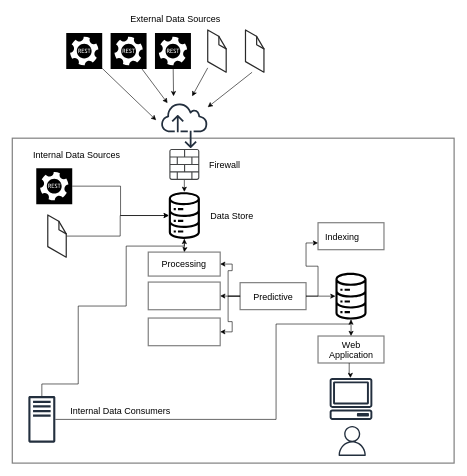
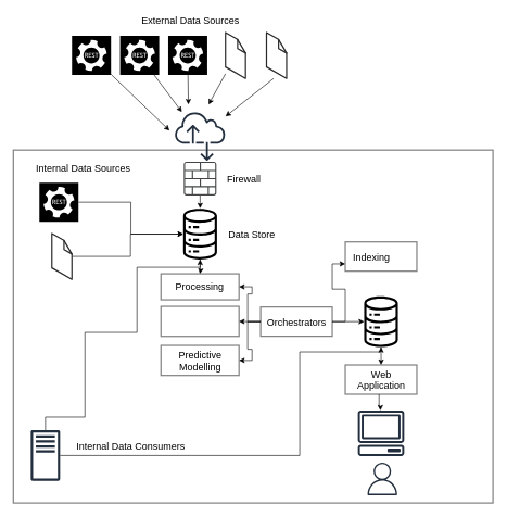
  <mxCell id="0" />
  <mxCell id="1" parent="0" />
  <mxCell id="2" value="" style="whiteSpace=wrap;html=1;sketch=0;strokeColor=#000000;strokeWidth=2;fillColor=none;opacity=50;" vertex="1" parent="1"><mxGeometry x="20" y="230" width="737" height="542" as="geometry" /></mxCell>
  <mxCell id="3" value="" style="outlineConnect=0;fontColor=#232F3E;gradientColor=none;fillColor=#232F3E;strokeColor=none;dashed=0;verticalLabelPosition=bottom;verticalAlign=top;align=center;html=1;fontSize=12;fontStyle=0;aspect=fixed;pointerEvents=1;shape=mxgraph.aws4.client;" vertex="1" parent="1"><mxGeometry x="549.08" y="630" width="71.84" height="70" as="geometry" /></mxCell>
  <mxCell id="4" value="" style="outlineConnect=0;fontColor=#232F3E;gradientColor=none;fillColor=#232F3E;strokeColor=none;dashed=0;verticalLabelPosition=bottom;verticalAlign=top;align=center;html=1;fontSize=12;fontStyle=0;aspect=fixed;pointerEvents=1;shape=mxgraph.aws4.internet_alt2;sketch=0;" vertex="1" parent="1"><mxGeometry x="268" y="170" width="78" height="78" as="geometry" /></mxCell>
  <mxCell id="5" value="" style="outlineConnect=0;fontColor=#232F3E;gradientColor=none;fillColor=#232F3E;dashed=0;verticalLabelPosition=bottom;verticalAlign=top;align=center;html=1;fontSize=12;fontStyle=0;aspect=fixed;pointerEvents=1;shape=mxgraph.aws4.user;strokeColor=none;sketch=0;" vertex="1" parent="1"><mxGeometry x="562" y="710" width="50" height="50" as="geometry" /></mxCell>
  <mxCell id="6" value="" style="pointerEvents=1;shadow=0;dashed=0;html=1;strokeColor=none;labelPosition=center;verticalLabelPosition=bottom;verticalAlign=top;align=center;outlineConnect=0;shape=mxgraph.veeam2.restful_api;sketch=0;fillColor=#000000;" vertex="1" parent="1"><mxGeometry x="258" y="54.7" width="60" height="60" as="geometry" /></mxCell>
  <mxCell id="7" value="" style="verticalLabelPosition=bottom;html=1;verticalAlign=top;strokeWidth=1;align=center;outlineConnect=0;dashed=0;outlineConnect=0;shape=mxgraph.aws3d.file;aspect=fixed;strokeColor=#292929;sketch=0;fillColor=#FFFFFF;" vertex="1" parent="1"><mxGeometry x="409" y="49.4" width="30.8" height="70.6" as="geometry" /></mxCell>
  <mxCell id="8" value="" style="verticalLabelPosition=bottom;html=1;verticalAlign=top;strokeWidth=1;align=center;outlineConnect=0;dashed=0;outlineConnect=0;shape=mxgraph.aws3d.file;aspect=fixed;strokeColor=#292929;sketch=0;fillColor=#FFFFFF;" vertex="1" parent="1"><mxGeometry x="346" y="49.4" width="30.8" height="70.6" as="geometry" /></mxCell>
  <mxCell id="9" value="" style="pointerEvents=1;shadow=0;dashed=0;html=1;strokeColor=none;labelPosition=center;verticalLabelPosition=bottom;verticalAlign=top;align=center;outlineConnect=0;shape=mxgraph.veeam2.restful_api;sketch=0;fillColor=#000000;" vertex="1" parent="1"><mxGeometry x="110" y="54.7" width="60" height="60" as="geometry" /></mxCell>
  <mxCell id="10" value="" style="pointerEvents=1;shadow=0;dashed=0;html=1;strokeColor=none;labelPosition=center;verticalLabelPosition=bottom;verticalAlign=top;align=center;outlineConnect=0;shape=mxgraph.veeam2.restful_api;sketch=0;fillColor=#000000;" vertex="1" parent="1"><mxGeometry x="184" y="54.7" width="60" height="60" as="geometry" /></mxCell>
  <mxCell id="11" value="" style="endArrow=classic;html=1;" edge="1" parent="1" source="10" target="4"><mxGeometry width="50" height="50" relative="1" as="geometry"><mxPoint x="210" y="460" as="sourcePoint" /><mxPoint x="260" y="410" as="targetPoint" /></mxGeometry></mxCell>
  <mxCell id="12" value="" style="endArrow=classic;html=1;" edge="1" parent="1" source="9"><mxGeometry width="50" height="50" relative="1" as="geometry"><mxPoint x="210" y="460" as="sourcePoint" /><mxPoint x="260" y="200" as="targetPoint" /></mxGeometry></mxCell>
  <mxCell id="13" value="" style="endArrow=classic;html=1;" edge="1" parent="1" source="6"><mxGeometry width="50" height="50" relative="1" as="geometry"><mxPoint x="246.446" y="124.7" as="sourcePoint" /><mxPoint x="289" y="160" as="targetPoint" /></mxGeometry></mxCell>
  <mxCell id="14" value="" style="endArrow=classic;html=1;" edge="1" parent="1" target="4"><mxGeometry width="50" height="50" relative="1" as="geometry"><mxPoint x="419.996" y="120" as="sourcePoint" /><mxPoint x="462.536" y="176.858" as="targetPoint" /></mxGeometry></mxCell>
  <mxCell id="15" value="" style="endArrow=classic;html=1;" edge="1" parent="1" source="8"><mxGeometry width="50" height="50" relative="1" as="geometry"><mxPoint x="429.996" y="130" as="sourcePoint" /><mxPoint x="320" y="160" as="targetPoint" /></mxGeometry></mxCell>
  <mxCell id="16" value="&lt;font style=&quot;font-size: 15px&quot;&gt;External Data Sources&lt;/font&gt;" style="text;html=1;resizable=0;autosize=1;align=center;verticalAlign=middle;points=[];fillColor=none;strokeColor=none;rounded=0;sketch=0;" vertex="1" parent="1"><mxGeometry x="206.8" y="20" width="170" height="20" as="geometry" /></mxCell>
  <mxCell id="17" style="edgeStyle=orthogonalEdgeStyle;rounded=0;orthogonalLoop=1;jettySize=auto;html=1;entryX=0.5;entryY=0;entryDx=0;entryDy=0;" edge="1" parent="1" source="18" target="33"><mxGeometry relative="1" as="geometry" /></mxCell>
  <mxCell id="18" value="" style="outlineConnect=0;fontColor=#232F3E;gradientColor=none;strokeColor=none;dashed=0;verticalLabelPosition=bottom;verticalAlign=top;align=center;html=1;fontSize=12;fontStyle=0;aspect=fixed;pointerEvents=1;shape=mxgraph.aws4.iot_analytics_data_store;sketch=0;fillColor=#000000;" vertex="1" parent="1"><mxGeometry x="280" y="320" width="54" height="78" as="geometry" /></mxCell>
  <mxCell id="19" value="" style="edgeStyle=orthogonalEdgeStyle;rounded=0;orthogonalLoop=1;jettySize=auto;html=1;" edge="1" parent="1" source="20" target="18"><mxGeometry relative="1" as="geometry" /></mxCell>
  <mxCell id="20" value="" style="pointerEvents=1;shadow=0;dashed=0;html=1;strokeColor=none;fillColor=#434445;aspect=fixed;labelPosition=center;verticalLabelPosition=bottom;verticalAlign=top;align=center;outlineConnect=0;shape=mxgraph.vvd.logical_firewall;sketch=0;" vertex="1" parent="1"><mxGeometry x="282" y="248" width="50" height="51.55" as="geometry" /></mxCell>
  <mxCell id="21" value="&lt;font style=&quot;font-size: 15px&quot;&gt;Data Store&lt;/font&gt;" style="text;html=1;resizable=0;autosize=1;align=center;verticalAlign=middle;points=[];fillColor=none;strokeColor=none;rounded=0;sketch=0;" vertex="1" parent="1"><mxGeometry x="340.92" y="349" width="90" height="20" as="geometry" /></mxCell>
  <mxCell id="22" value="&lt;font style=&quot;font-size: 15px&quot;&gt;Firewall&lt;/font&gt;" style="text;html=1;resizable=0;autosize=1;align=center;verticalAlign=middle;points=[];fillColor=none;strokeColor=none;rounded=0;sketch=0;" vertex="1" parent="1"><mxGeometry x="339" y="263.78" width="70" height="20" as="geometry" /></mxCell>
  <mxCell id="23" style="edgeStyle=orthogonalEdgeStyle;rounded=0;orthogonalLoop=1;jettySize=auto;html=1;" edge="1" parent="1" source="24" target="18"><mxGeometry relative="1" as="geometry" /></mxCell>
  <mxCell id="24" value="" style="pointerEvents=1;shadow=0;dashed=0;html=1;strokeColor=none;labelPosition=center;verticalLabelPosition=bottom;verticalAlign=top;align=center;outlineConnect=0;shape=mxgraph.veeam2.restful_api;sketch=0;fillColor=#000000;" vertex="1" parent="1"><mxGeometry x="60" y="280" width="60" height="60" as="geometry" /></mxCell>
  <mxCell id="25" style="edgeStyle=orthogonalEdgeStyle;rounded=0;orthogonalLoop=1;jettySize=auto;html=1;" edge="1" parent="1" source="26" target="18"><mxGeometry relative="1" as="geometry"><mxPoint x="270" y="380" as="targetPoint" /><Array as="points"><mxPoint x="200" y="393" /><mxPoint x="200" y="359" /></Array></mxGeometry></mxCell>
  <mxCell id="26" value="" style="verticalLabelPosition=bottom;html=1;verticalAlign=top;strokeWidth=1;align=center;outlineConnect=0;dashed=0;outlineConnect=0;shape=mxgraph.aws3d.file;aspect=fixed;strokeColor=#292929;sketch=0;fillColor=#FFFFFF;" vertex="1" parent="1"><mxGeometry x="79.2" y="358" width="30.8" height="70.6" as="geometry" /></mxCell>
  <mxCell id="27" value="&lt;font style=&quot;font-size: 15px&quot;&gt;Internal Data Sources&lt;/font&gt;" style="text;html=1;resizable=0;autosize=1;align=center;verticalAlign=middle;points=[];fillColor=none;strokeColor=none;rounded=0;sketch=0;" vertex="1" parent="1"><mxGeometry x="46.8" y="248" width="160" height="20" as="geometry" /></mxCell>
  <mxCell id="28" value="" style="group" vertex="1" connectable="0" parent="1"><mxGeometry x="246.8" y="470" width="130" height="50" as="geometry" /></mxCell>
  <mxCell id="29" value="" style="rounded=0;whiteSpace=wrap;html=1;sketch=0;strokeColor=#000000;strokeWidth=2;fillColor=none;opacity=50;" vertex="1" parent="28"><mxGeometry width="120" height="46.154" as="geometry" /></mxCell>
  <mxCell id="30" value="" style="group" vertex="1" connectable="0" parent="1"><mxGeometry x="246.8" y="530" width="130" height="50" as="geometry" /></mxCell>
  <mxCell id="31" value="" style="rounded=0;whiteSpace=wrap;html=1;sketch=0;strokeColor=#000000;strokeWidth=2;fillColor=none;opacity=50;" vertex="1" parent="30"><mxGeometry width="120" height="46.154" as="geometry" /></mxCell>
+ <mxCell id="32" value="&lt;span style=&quot;font-size: 15px&quot;&gt;Predictive&lt;br&gt;Modelling&lt;/span&gt;" style="text;html=1;resizable=0;autosize=1;align=center;verticalAlign=middle;points=[];fillColor=none;strokeColor=none;rounded=0;sketch=0;" vertex="1" parent="30"><mxGeometry x="20" y="3.846" width="80" height="40" as="geometry" /></mxCell>
  <mxCell id="33" value="" style="rounded=0;whiteSpace=wrap;html=1;sketch=0;strokeColor=#000000;strokeWidth=2;fillColor=none;opacity=50;" vertex="1" parent="1"><mxGeometry x="246.8" y="420" width="120" height="40" as="geometry" /></mxCell>
  <mxCell id="34" value="&lt;font style=&quot;font-size: 15px&quot;&gt;Processing&lt;/font&gt;" style="text;html=1;resizable=0;autosize=1;align=center;verticalAlign=middle;points=[];fillColor=none;strokeColor=none;rounded=0;sketch=0;" vertex="1" parent="1"><mxGeometry x="260.8" y="430.333" width="90" height="20" as="geometry" /></mxCell>
  <mxCell id="35" value="" style="group" vertex="1" connectable="0" parent="1"><mxGeometry x="400" y="471" width="110" height="45" as="geometry" /></mxCell>
- <mxCell id="36" value="&lt;font style=&quot;font-size: 15px&quot;&gt;Predictive&lt;/font&gt;" style="text;html=1;resizable=0;autosize=1;align=center;verticalAlign=middle;points=[];fillColor=none;strokeColor=none;rounded=0;sketch=0;" vertex="1" parent="35"><mxGeometry y="12.503" width="110" height="20" as="geometry" /></mxCell>
+ <mxCell id="36" value="&lt;font style=&quot;font-size: 15px&quot;&gt;Orchestrators&lt;/font&gt;" style="text;html=1;resizable=0;autosize=1;align=center;verticalAlign=middle;points=[];fillColor=none;strokeColor=none;rounded=0;sketch=0;" vertex="1" parent="35"><mxGeometry y="12.503" width="110" height="20" as="geometry" /></mxCell>
  <mxCell id="37" value="" style="rounded=0;whiteSpace=wrap;html=1;sketch=0;strokeColor=#000000;strokeWidth=2;fillColor=none;opacity=50;" vertex="1" parent="35"><mxGeometry width="110" height="45" as="geometry" /></mxCell>
  <mxCell id="38" style="edgeStyle=orthogonalEdgeStyle;rounded=0;orthogonalLoop=1;jettySize=auto;html=1;entryX=1;entryY=0.5;entryDx=0;entryDy=0;" edge="1" parent="1" source="37" target="33"><mxGeometry relative="1" as="geometry" /></mxCell>
  <mxCell id="39" style="edgeStyle=orthogonalEdgeStyle;rounded=0;orthogonalLoop=1;jettySize=auto;html=1;entryX=1;entryY=0.5;entryDx=0;entryDy=0;" edge="1" parent="1" source="37" target="31"><mxGeometry relative="1" as="geometry" /></mxCell>
  <mxCell id="40" style="edgeStyle=orthogonalEdgeStyle;rounded=0;orthogonalLoop=1;jettySize=auto;html=1;entryX=1;entryY=0.5;entryDx=0;entryDy=0;" edge="1" parent="1" source="37" target="29"><mxGeometry relative="1" as="geometry" /></mxCell>
  <mxCell id="41" value="" style="group" vertex="1" connectable="0" parent="1"><mxGeometry x="530" y="371" width="110" height="45" as="geometry" /></mxCell>
  <mxCell id="42" value="&lt;font style=&quot;font-size: 15px&quot;&gt;Indexing&lt;/font&gt;" style="text;html=1;resizable=0;autosize=1;align=center;verticalAlign=middle;points=[];fillColor=none;strokeColor=none;rounded=0;sketch=0;" vertex="1" parent="41"><mxGeometry x="5" y="12.503" width="70" height="20" as="geometry" /></mxCell>
  <mxCell id="43" value="" style="rounded=0;whiteSpace=wrap;html=1;sketch=0;strokeColor=#000000;strokeWidth=2;fillColor=none;opacity=50;" vertex="1" parent="41"><mxGeometry width="110" height="45" as="geometry" /></mxCell>
  <mxCell id="44" style="edgeStyle=orthogonalEdgeStyle;rounded=0;orthogonalLoop=1;jettySize=auto;html=1;entryX=0.5;entryY=0;entryDx=0;entryDy=0;" edge="1" parent="1" source="45" target="50"><mxGeometry relative="1" as="geometry" /></mxCell>
  <mxCell id="45" value="" style="outlineConnect=0;fontColor=#232F3E;gradientColor=none;strokeColor=none;dashed=0;verticalLabelPosition=bottom;verticalAlign=top;align=center;html=1;fontSize=12;fontStyle=0;aspect=fixed;pointerEvents=1;shape=mxgraph.aws4.iot_analytics_data_store;sketch=0;fillColor=#000000;" vertex="1" parent="1"><mxGeometry x="558" y="454.5" width="54" height="78" as="geometry" /></mxCell>
  <mxCell id="46" style="edgeStyle=orthogonalEdgeStyle;rounded=0;orthogonalLoop=1;jettySize=auto;html=1;entryX=0;entryY=0.75;entryDx=0;entryDy=0;" edge="1" parent="1" source="37" target="43"><mxGeometry relative="1" as="geometry" /></mxCell>
  <mxCell id="47" style="edgeStyle=orthogonalEdgeStyle;rounded=0;orthogonalLoop=1;jettySize=auto;html=1;" edge="1" parent="1" source="37" target="45"><mxGeometry relative="1" as="geometry" /></mxCell>
  <mxCell id="48" value="" style="group" vertex="1" connectable="0" parent="1"><mxGeometry x="530" y="560" width="110" height="45" as="geometry" /></mxCell>
  <mxCell id="49" value="&lt;font style=&quot;font-size: 15px&quot;&gt;Web &lt;br&gt;Application&lt;/font&gt;" style="text;html=1;resizable=0;autosize=1;align=center;verticalAlign=middle;points=[];fillColor=none;strokeColor=none;rounded=0;sketch=0;" vertex="1" parent="48"><mxGeometry x="10" y="2.503" width="90" height="40" as="geometry" /></mxCell>
  <mxCell id="50" value="" style="rounded=0;whiteSpace=wrap;html=1;sketch=0;strokeColor=#000000;strokeWidth=2;fillColor=none;opacity=50;" vertex="1" parent="48"><mxGeometry width="110" height="45" as="geometry" /></mxCell>
  <mxCell id="51" value="" style="edgeStyle=orthogonalEdgeStyle;rounded=0;orthogonalLoop=1;jettySize=auto;html=1;" edge="1" parent="1"><mxGeometry relative="1" as="geometry"><mxPoint x="582" y="605" as="sourcePoint" /><mxPoint x="584" y="630" as="targetPoint" /><Array as="points"><mxPoint x="582" y="625" /><mxPoint x="584" y="625" /></Array></mxGeometry></mxCell>
  <mxCell id="52" style="edgeStyle=orthogonalEdgeStyle;rounded=0;orthogonalLoop=1;jettySize=auto;html=1;" edge="1" parent="1" source="54" target="18"><mxGeometry relative="1" as="geometry"><Array as="points"><mxPoint x="69" y="640" /><mxPoint x="130" y="640" /><mxPoint x="130" y="510" /><mxPoint x="210" y="510" /><mxPoint x="210" y="410" /><mxPoint x="307" y="410" /></Array></mxGeometry></mxCell>
  <mxCell id="53" style="edgeStyle=orthogonalEdgeStyle;rounded=0;orthogonalLoop=1;jettySize=auto;html=1;" edge="1" parent="1" source="54" target="45"><mxGeometry relative="1" as="geometry"><Array as="points"><mxPoint x="460" y="699" /><mxPoint x="460" y="540" /><mxPoint x="585" y="540" /></Array></mxGeometry></mxCell>
  <mxCell id="54" value="" style="outlineConnect=0;fontColor=#232F3E;gradientColor=none;fillColor=#232F3E;strokeColor=none;dashed=0;verticalLabelPosition=bottom;verticalAlign=top;align=center;html=1;fontSize=12;fontStyle=0;aspect=fixed;pointerEvents=1;shape=mxgraph.aws4.traditional_server;sketch=0;" vertex="1" parent="1"><mxGeometry x="46.8" y="660" width="45" height="78" as="geometry" /></mxCell>
  <mxCell id="55" value="&lt;font style=&quot;font-size: 15px&quot;&gt;Internal Data Consumers&lt;/font&gt;" style="text;html=1;resizable=0;autosize=1;align=center;verticalAlign=middle;points=[];fillColor=none;strokeColor=none;rounded=0;sketch=0;" vertex="1" parent="1"><mxGeometry x="110" y="675" width="180" height="20" as="geometry" /></mxCell>
